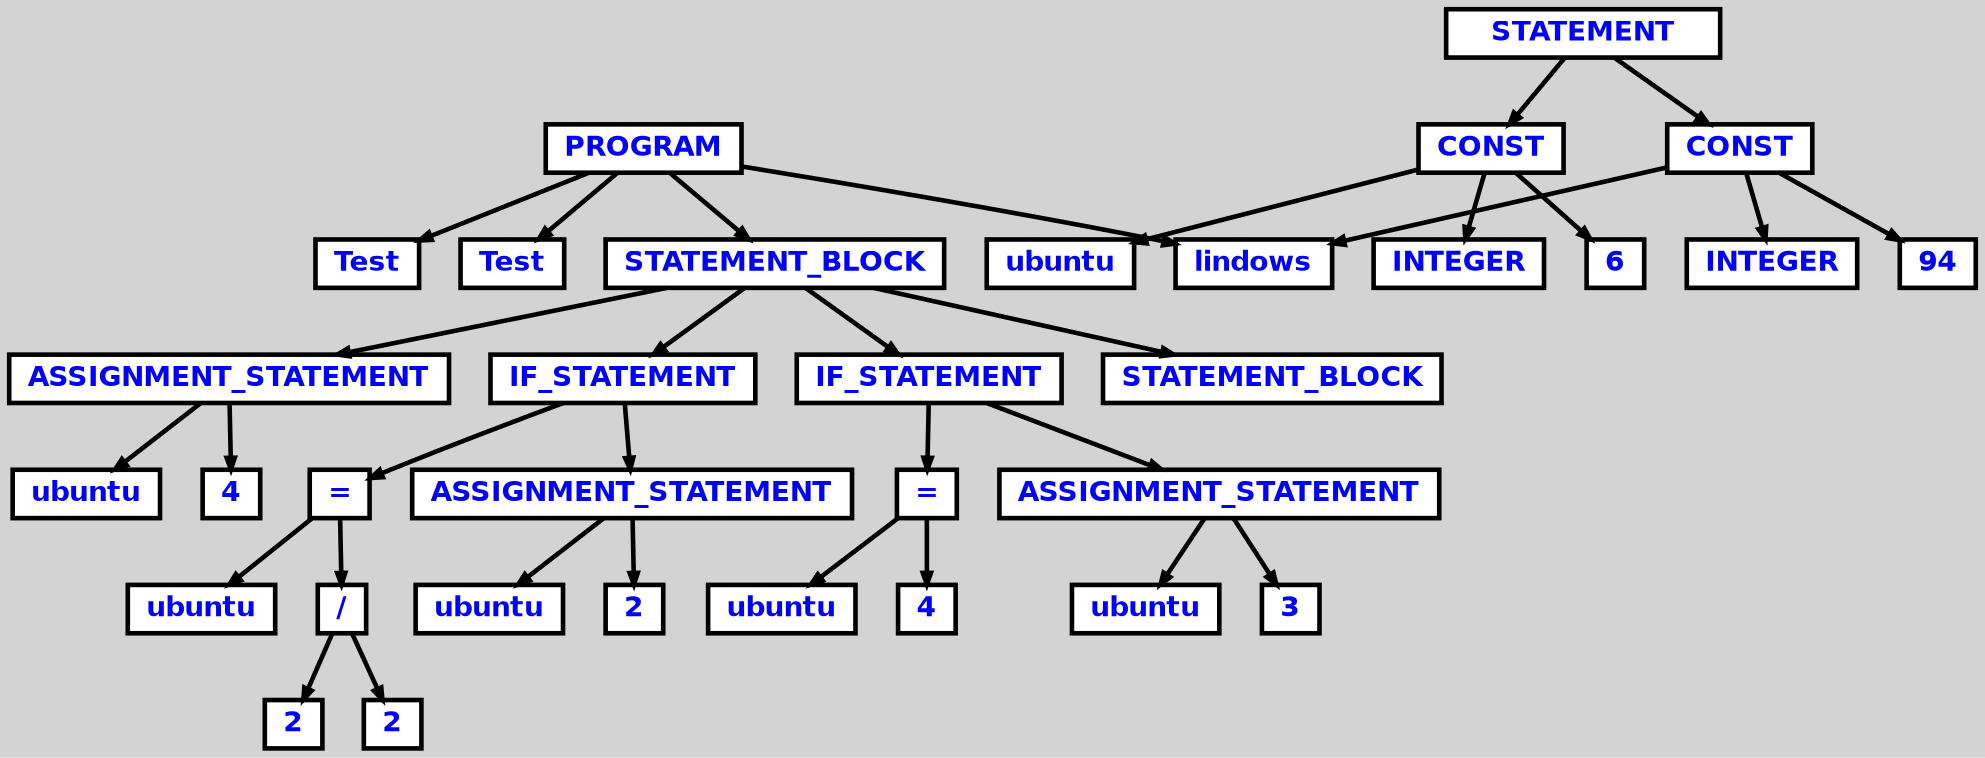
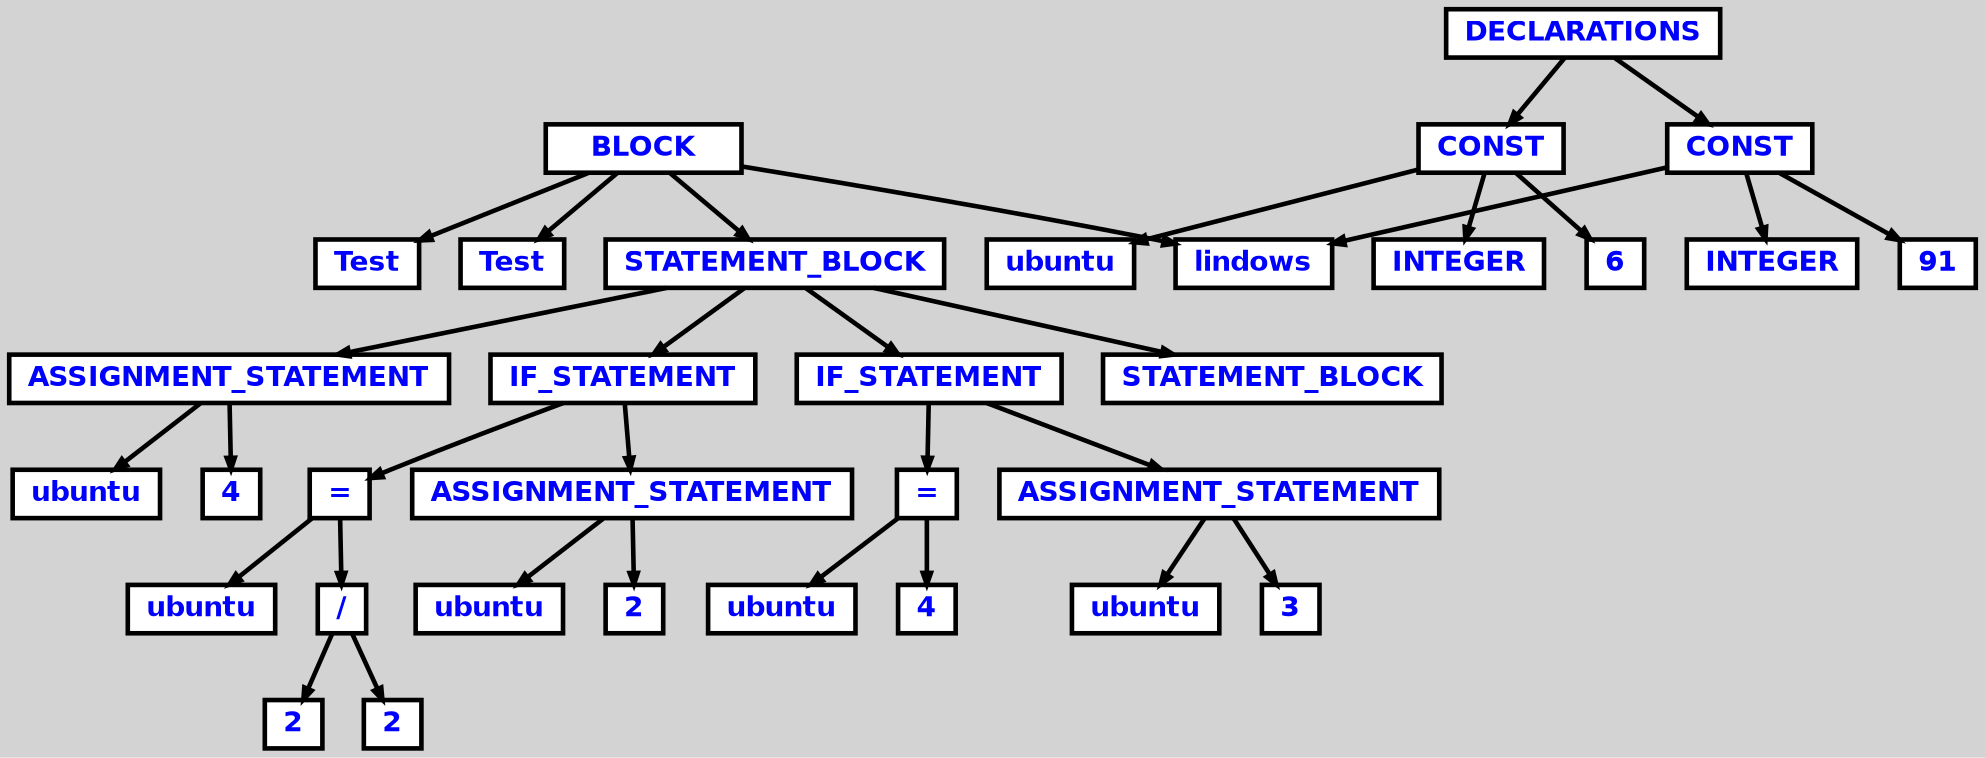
  digraph {
    bgcolor=lightgrey
    ordering=out
    ranksep=.4
    node [color=black fillcolor=white fixedsize=false fontcolor=blue fontname="Helvetica-bold" fontsize=12 shape=box style="filled, solid, bold"]
    edge [arrowsize=.5 color=black style=bold]
-   n1 [height=.25 label=PROGRAM width=.25]
+   n1 [height=.25 label=BLOCK width=.25]
    n2 [height=.25 label=Test width=.25]
    n3 [height=.25 label=Test width=.25]
    n4 [height=.25 label=STATEMENT_BLOCK width=.25]
    n5 [height=.25 label=lindows width=.25]
-   n6 [height=.25 label=STATEMENT width=.25]
+   n6 [height=.25 label=DECLARATIONS width=.25]
    n7 [height=.25 label=CONST width=.25]
    n8 [height=.25 label=CONST width=.25]
    n9 [height=.25 label=ASSIGNMENT_STATEMENT width=.25]
    n10 [height=.25 label=IF_STATEMENT width=.25]
    n11 [height=.25 label=IF_STATEMENT width=.25]
    n12 [height=.25 label=STATEMENT_BLOCK width=.25]
    n13 [height=.25 label=ubuntu width=.25]
    n14 [height=.25 label=INTEGER width=.25]
    n15 [height=.25 label=6 width=.25]
    n16 [height=.25 label=INTEGER width=.25]
-   n17 [height=.25 label=94 width=.25]
+   n17 [height=.25 label=91 width=.25]
    n18 [height=.25 label=ubuntu width=.25]
    n19 [height=.25 label=4 width=.25]
    n20 [height=.25 label="=" width=.25]
    n21 [height=.25 label=ASSIGNMENT_STATEMENT width=.25]
    n22 [height=.25 label="=" width=.25]
    n23 [height=.25 label=ASSIGNMENT_STATEMENT width=.25]
    n24 [height=.25 label=ubuntu width=.25]
    n25 [height=.25 label="/" width=.25]
    n26 [height=.25 label=ubuntu width=.25]
    n27 [height=.25 label=2 width=.25]
    n28 [height=.25 label=2 width=.25]
    n29 [height=.25 label=2 width=.25]
    n30 [height=.25 label=ubuntu width=.25]
    n31 [height=.25 label=4 width=.25]
    n32 [height=.25 label=ubuntu width=.25]
    n33 [height=.25 label=3 width=.25]
    n1 -> n2
    n1 -> n3
    n1 -> n4
    n1 -> n5
    n4 -> n9
    n4 -> n10
    n4 -> n11
    n4 -> n12
    n6 -> n7
    n6 -> n8
    n7 -> n13
    n7 -> n14
    n7 -> n15
    n8 -> n5
    n8 -> n16
    n8 -> n17
    n9 -> n18
    n9 -> n19
    n10 -> n20
    n10 -> n21
    n11 -> n22
    n11 -> n23
    n20 -> n24
    n20 -> n25
    n21 -> n26
    n21 -> n27
    n22 -> n30
    n22 -> n31
    n23 -> n32
    n23 -> n33
    n25 -> n28
    n25 -> n29
  }
